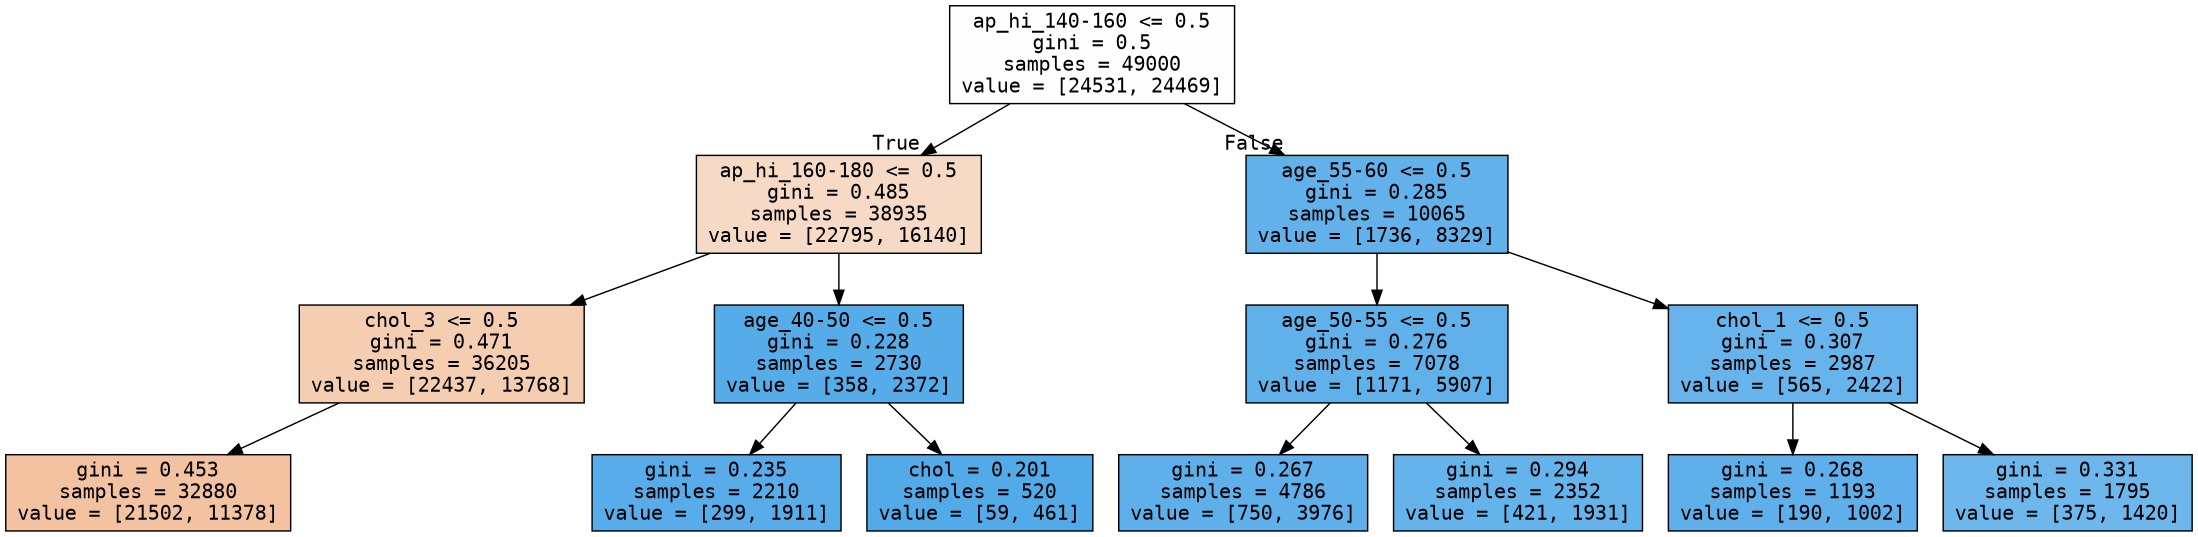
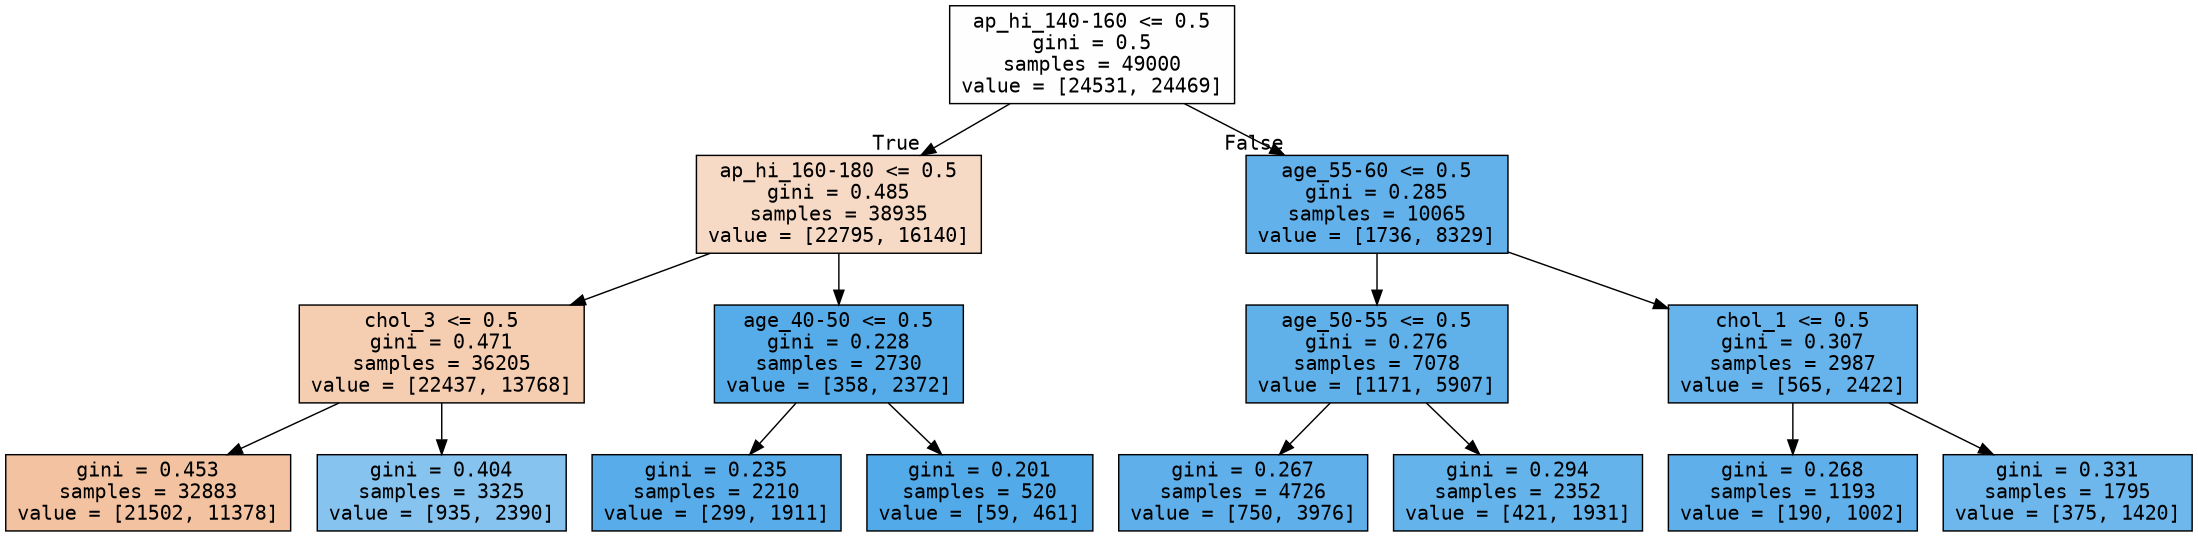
  digraph {
    fontname="DejaVu Sans Mono"
    node [color=black fillcolor="#399de5cf" fontname="DejaVu Sans Mono" shape=box style=filled]
    edge [fontname="DejaVu Sans Mono"]
    n1 [fillcolor="#e5813901" label="ap_hi_140-160 <= 0.5\ngini = 0.5\nsamples = 49000\nvalue = [24531, 24469]"]
    n2 [fillcolor="#e581394a" label="ap_hi_160-180 <= 0.5\ngini = 0.485\nsamples = 38935\nvalue = [22795, 16140]"]
    n3 [fillcolor="#399de5ca" label="age_55-60 <= 0.5\ngini = 0.285\nsamples = 10065\nvalue = [1736, 8329]"]
    n4 [fillcolor="#e5813963" label="chol_3 <= 0.5\ngini = 0.471\nsamples = 36205\nvalue = [22437, 13768]"]
    n5 [fillcolor="#399de5d9" label="age_40-50 <= 0.5\ngini = 0.228\nsamples = 2730\nvalue = [358, 2372]"]
    n6 [fillcolor="#399de5cc" label="age_50-55 <= 0.5\ngini = 0.276\nsamples = 7078\nvalue = [1171, 5907]"]
    n7 [fillcolor="#399de5c4" label="chol_1 <= 0.5\ngini = 0.307\nsamples = 2987\nvalue = [565, 2422]"]
-   n8 [fillcolor="#e5813978" label="gini = 0.453\nsamples = 32880\nvalue = [21502, 11378]"]
+   n8 [fillcolor="#e5813978" label="gini = 0.453\nsamples = 32883\nvalue = [21502, 11378]"]
+   n9 [fillcolor="#399de59b" label="gini = 0.404\nsamples = 3325\nvalue = [935, 2390]"]
    n10 [fillcolor="#399de5d7" label="gini = 0.235\nsamples = 2210\nvalue = [299, 1911]"]
-   n11 [fillcolor="#399de5de" label="chol = 0.201\nsamples = 520\nvalue = [59, 461]"]
-   n12 [label="gini = 0.267\nsamples = 4786\nvalue = [750, 3976]"]
+   n11 [fillcolor="#399de5de" label="gini = 0.201\nsamples = 520\nvalue = [59, 461]"]
+   n12 [label="gini = 0.267\nsamples = 4726\nvalue = [750, 3976]"]
    n13 [fillcolor="#399de5c7" label="gini = 0.294\nsamples = 2352\nvalue = [421, 1931]"]
    n14 [label="gini = 0.268\nsamples = 1193\nvalue = [190, 1002]"]
    n15 [fillcolor="#399de5bc" label="gini = 0.331\nsamples = 1795\nvalue = [375, 1420]"]
    n1 -> n2 [headlabel=True labelangle=45 labeldistance=2.5]
    n1 -> n3 [headlabel=False labelangle=-45 labeldistance=2.5]
    n2 -> n4
    n2 -> n5
    n3 -> n6
    n3 -> n7
    n4 -> n8
+   n4 -> n9
    n5 -> n10
    n5 -> n11
    n6 -> n12
    n6 -> n13
    n7 -> n14
    n7 -> n15
  }
